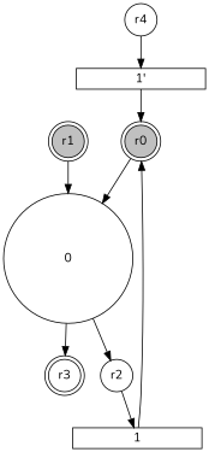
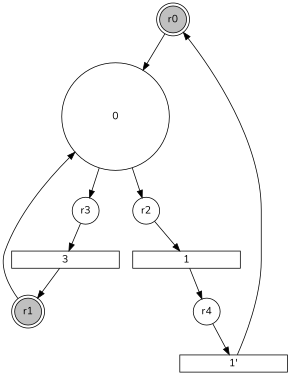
  digraph {
    fontname=Nunito
    node [fixedsize=2 fontname=Nunito shape=circle]
    edge [fontname=Nunito]
    r0 [color=black fillcolor=gray shape=doublecircle style=filled]
    r1 [color=black fillcolor=gray shape=doublecircle style=filled]
-   r3 [shape=doublecircle]
+   r3
    r2
    r4
    n6 [forcelabels=false height=0.2 label="1'" shape=rect width=2 fixedsize=""]
    0 [forcelabels=false height=0.2 width=2 fixedsize=""]
    1 [forcelabels=false height=0.2 shape=rect width=2 fixedsize=""]
+   3 [forcelabels=false height=0.2 shape=rect width=2 fixedsize=""]
    subgraph sub_1 {
      r0
      r1
    }
    subgraph sub_2 {
      r3
      r2
      r4
    }
    subgraph sub_3 {
      n6
      0
      1
+     3
    }
    r0 -> 0
    r1 -> 0
+   r3 -> 3
    r2 -> 1
    r4 -> n6
    n6 -> r0
    0 -> r3
    0 -> r2
-   1 -> r0
+   1 -> r4
+   3 -> r1
  }
